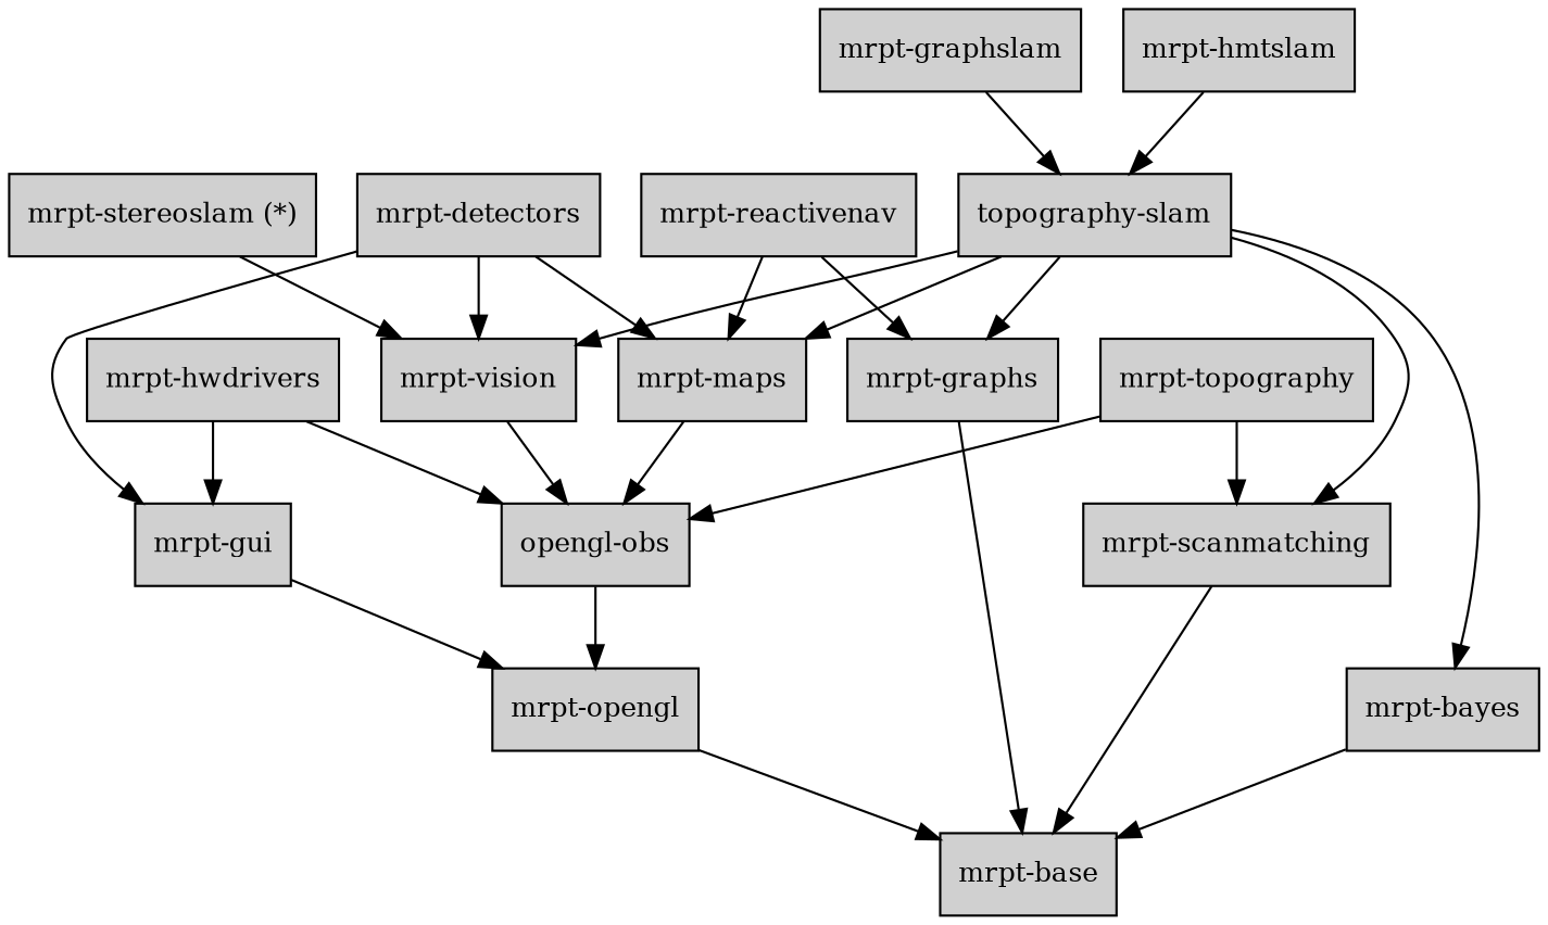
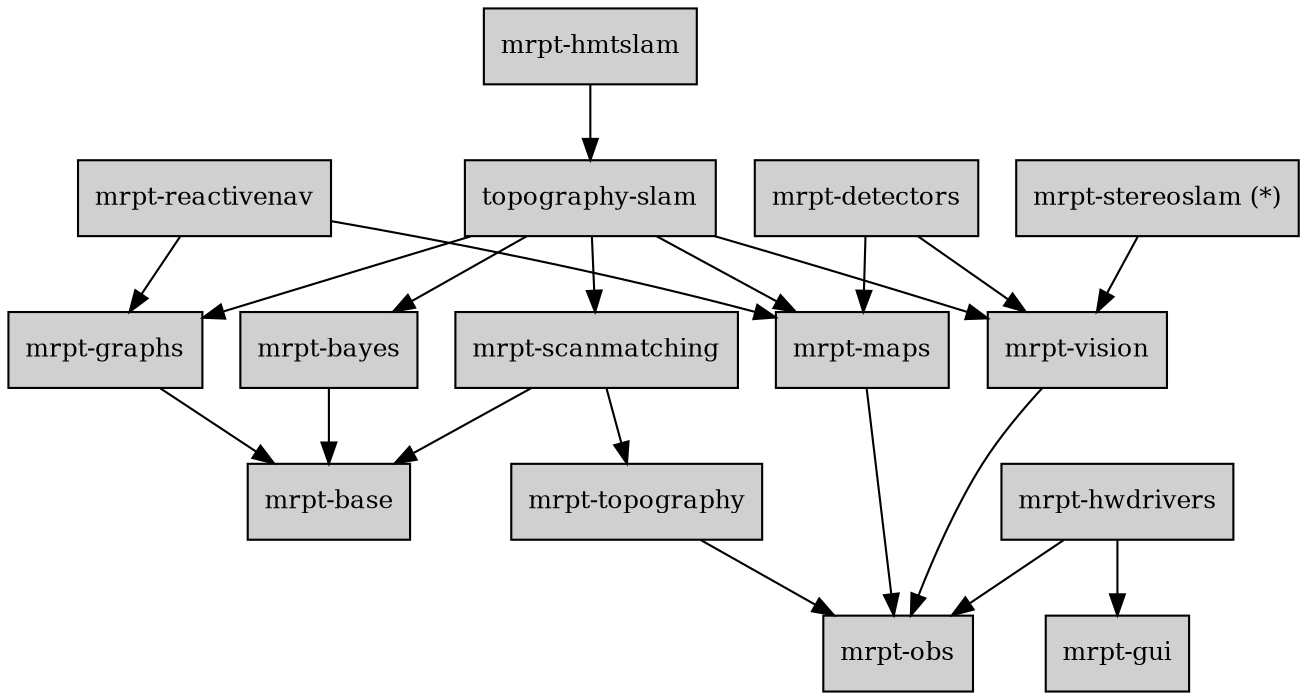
  digraph {
    node [fillcolor="#D0D0D0" fontsize=12 shape=box style=filled]
    n1 [label="mrpt-base"]
    n2 [label="mrpt-graphs"]
    n3 [label="mrpt-bayes"]
-   n4 [label="mrpt-opengl"]
    n5 [label="mrpt-gui"]
-   n6 [label="opengl-obs"]
+   n6 [label="mrpt-obs"]
    n7 [label="mrpt-hwdrivers"]
    n8 [label="mrpt-topography"]
    n9 [label="mrpt-scanmatching"]
    n10 [label="mrpt-maps"]
    n11 [label="mrpt-vision"]
    n12 [label="topography-slam"]
-   n13 [label="mrpt-graphslam"]
    n14 [label="mrpt-hmtslam"]
    n15 [label="mrpt-reactivenav"]
    n16 [label="mrpt-stereoslam (*)"]
    n17 [label="mrpt-detectors"]
    n2 -> n1
    n3 -> n1
-   n4 -> n1
-   n5 -> n4
-   n6 -> n4
    n7 -> n5
    n7 -> n6
    n8 -> n6
-   n8 -> n9
+   n9 -> n8
    n9 -> n1
    n10 -> n6
    n11 -> n6
    n12 -> n2
    n12 -> n3
    n12 -> n9
    n12 -> n10
    n12 -> n11
-   n13 -> n12
    n14 -> n12
    n15 -> n2
    n15 -> n10
    n16 -> n11
-   n17 -> n5
    n17 -> n10
    n17 -> n11
  }
